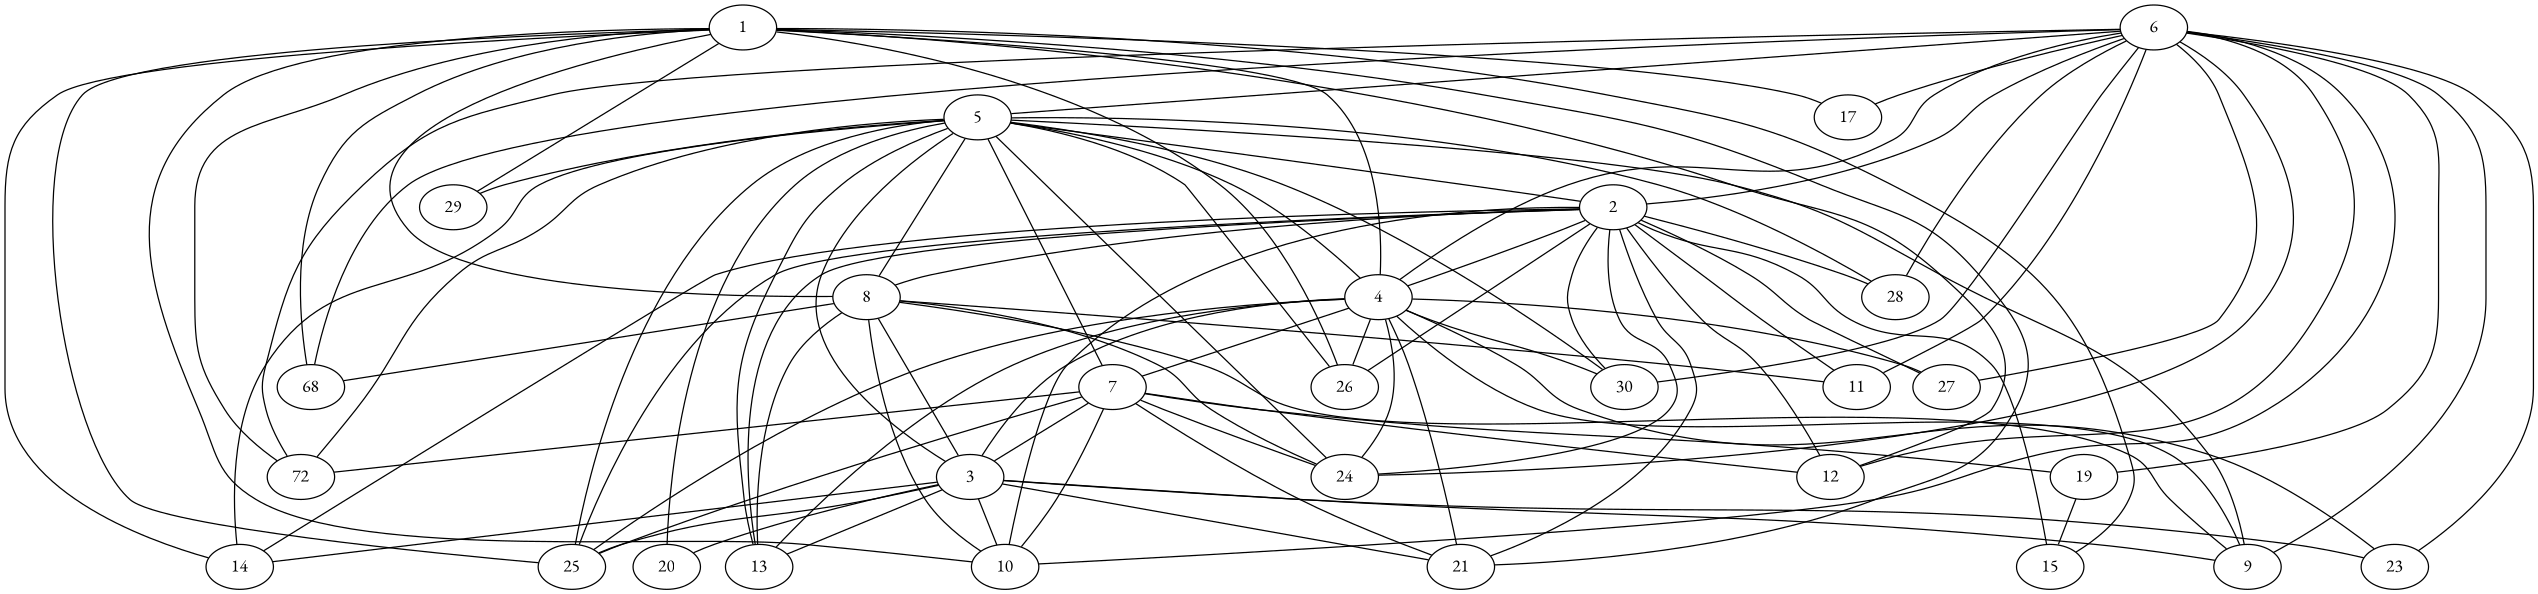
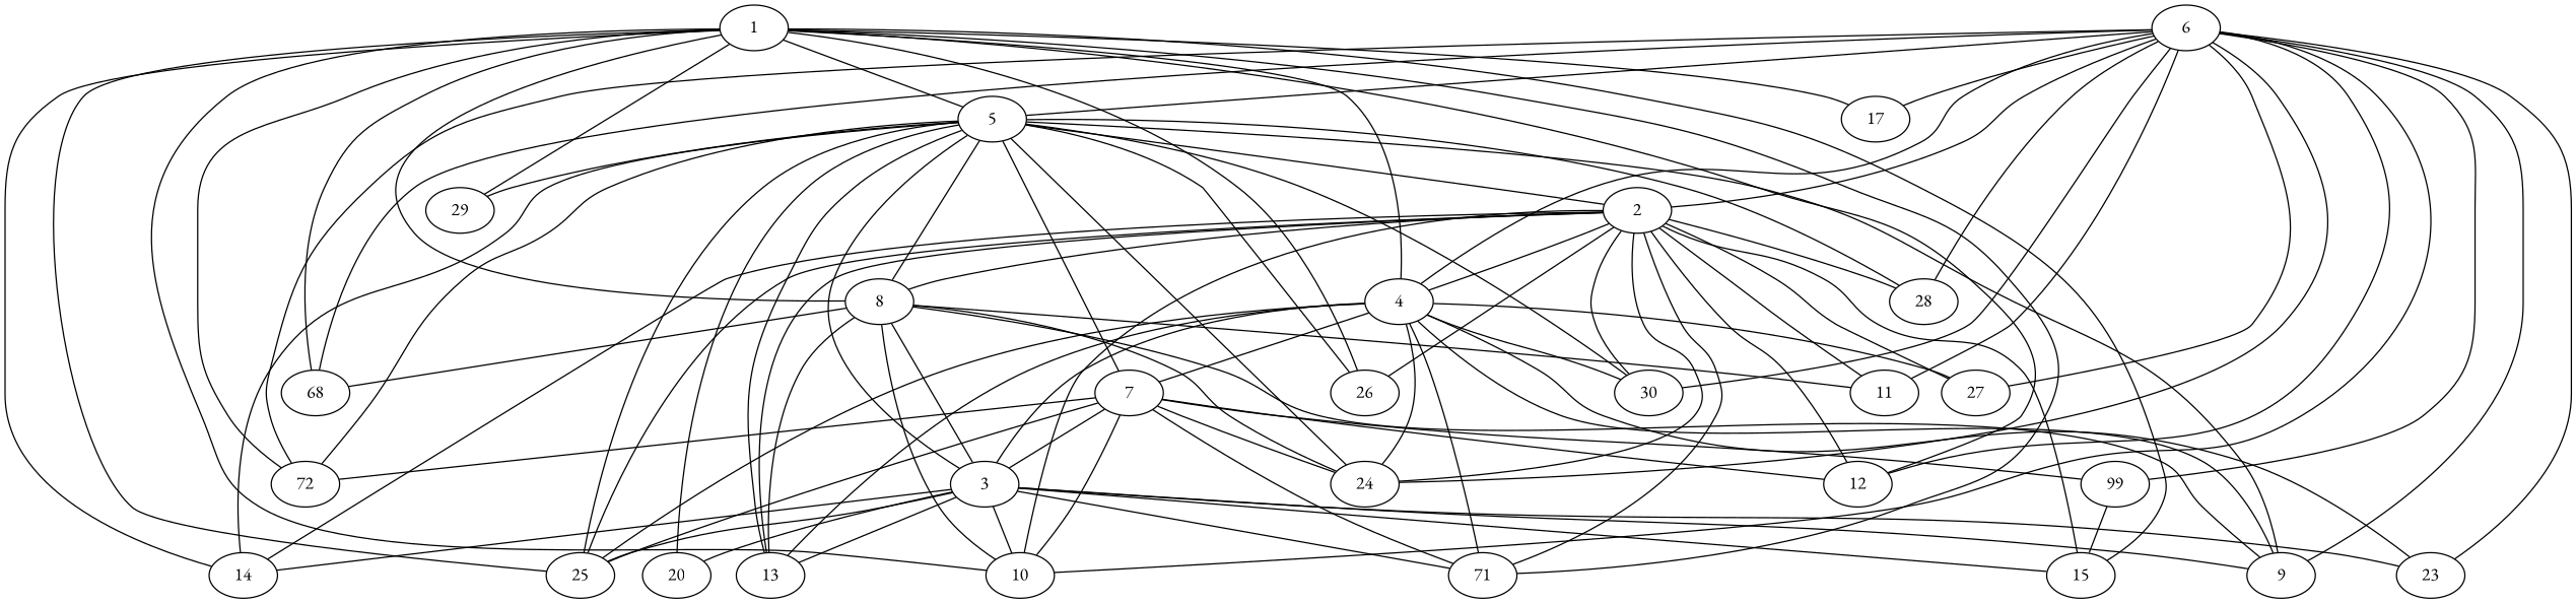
  graph {
    fontname="EB Garamond"
    node [fontname="EB Garamond"]
    edge [fontname="EB Garamond"]
    1
    10
    12
    14
    15
    17
    n7 [label=68]
-   21
+   21 [label=71]
    n9 [label=72]
    25
    26
    29
    2
    4
    8
    11
    13
    24
    27
    28
    30
    3
    9
    23
    5
    7
    20
-   19
+   19 [label=99]
    6
    1 -- 10
    1 -- 12
    1 -- 14
    1 -- 15
    1 -- 17
    1 -- n7
    1 -- 21
    1 -- n9
    1 -- 25
    1 -- 26
    1 -- 29
    2 -- 10
    2 -- 12
    2 -- 14
    2 -- 15
    2 -- 21
    2 -- 25
    2 -- 26
    2 -- 4
    2 -- 8
    2 -- 11
    2 -- 13
    2 -- 24
    2 -- 27
    2 -- 28
    2 -- 30
    4 -- 1
    4 -- 21
    4 -- 25
-   4 -- 26
    4 -- 13
    4 -- 24
    4 -- 27
    4 -- 30
    4 -- 3
    4 -- 9
    4 -- 23
-   4 -- 5
+   1 -- 5
    4 -- 7
    8 -- 1
    8 -- 10
    8 -- n7
    8 -- 11
    8 -- 13
    8 -- 24
    8 -- 3
    8 -- 9
    3 -- 10
    3 -- 14
+   3 -- 15
    3 -- 21
    3 -- 25
    3 -- 13
    3 -- 9
    3 -- 23
    3 -- 20
    5 -- 14
    5 -- n9
    5 -- 25
    5 -- 26
    5 -- 29
    5 -- 2
    5 -- 8
    5 -- 13
    5 -- 24
    5 -- 28
    5 -- 30
    5 -- 3
    5 -- 9
    5 -- 20
    7 -- 10
    7 -- 12
    7 -- 21
    7 -- n9
    7 -- 25
    7 -- 24
    7 -- 3
    7 -- 5
    7 -- 19
    19 -- 15
    6 -- 10
    6 -- 12
    6 -- 17
    6 -- n7
    6 -- n9
    6 -- 2
    6 -- 4
    6 -- 11
    6 -- 24
    6 -- 27
    6 -- 28
    6 -- 30
    6 -- 9
    6 -- 23
    6 -- 5
    6 -- 19
  }
